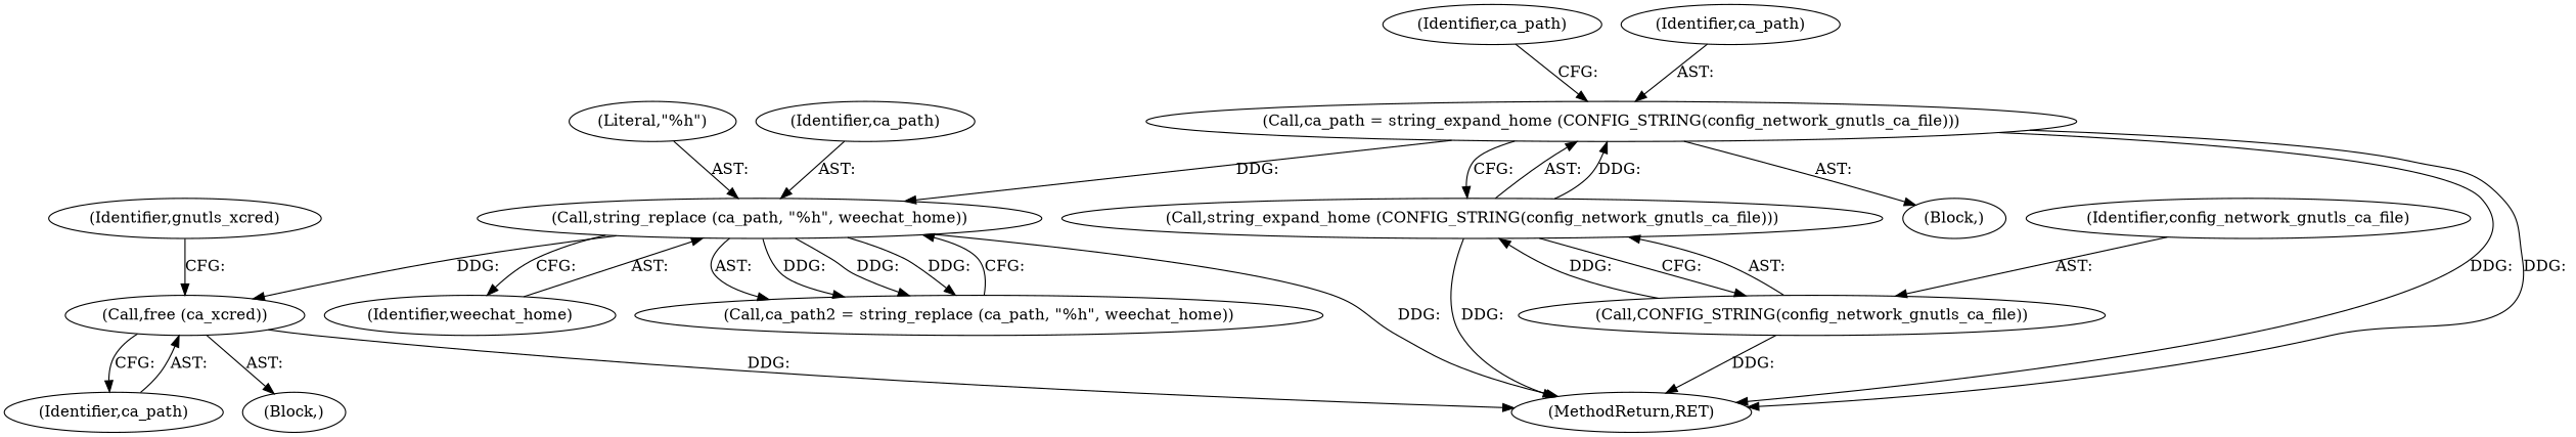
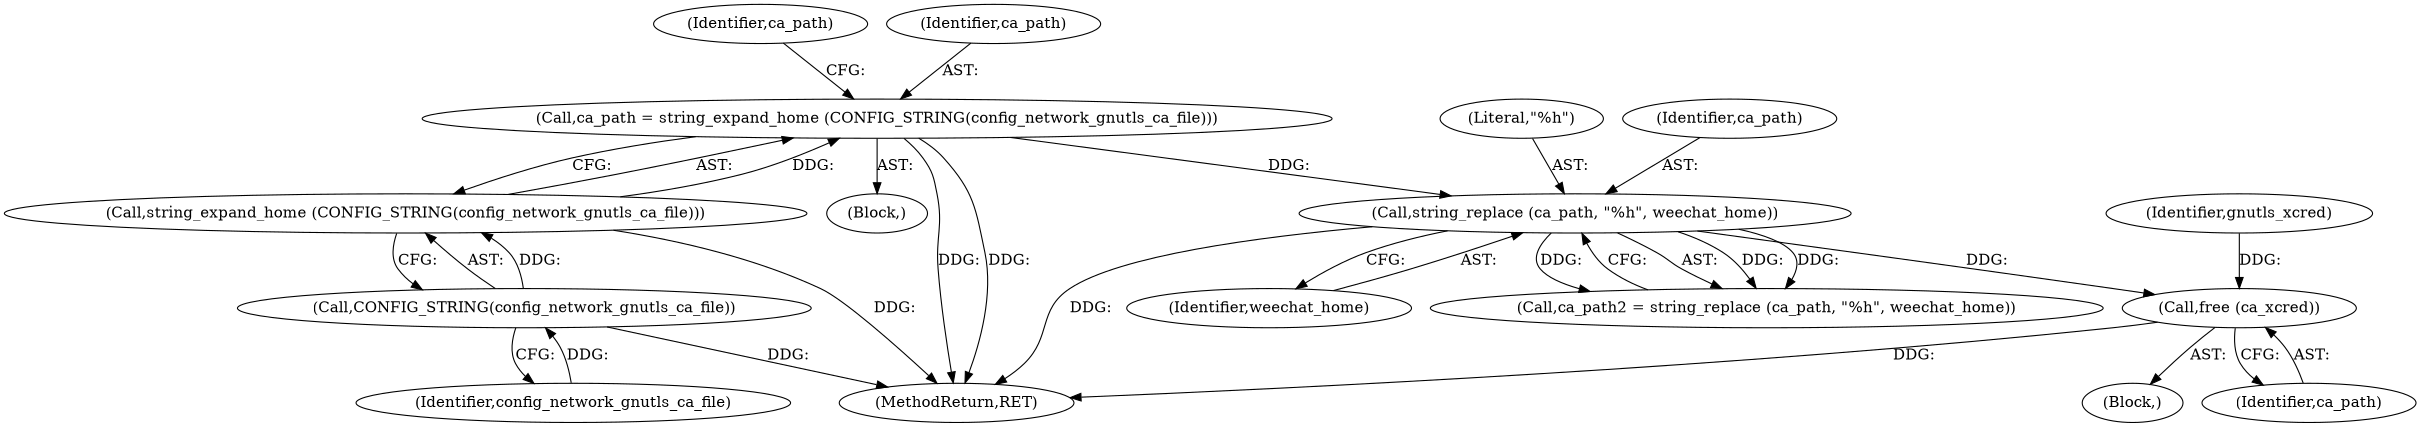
  digraph {
    n1 [label="(Call,free (ca_xcred))"]
    n2 [label="(MethodReturn,RET)"]
    n3 [label="(Identifier,ca_path)"]
    n4 [label="(Block,)"]
    n5 [label="(Call,string_replace (ca_path, \"%h\", weechat_home))"]
    n6 [label="(Identifier,weechat_home)"]
    n7 [label="(Call,ca_path2 = string_replace (ca_path, \"%h\", weechat_home))"]
    n8 [label="(Call,ca_path = string_expand_home (CONFIG_STRING(config_network_gnutls_ca_file)))"]
    n9 [label="(Call,string_expand_home (CONFIG_STRING(config_network_gnutls_ca_file)))"]
    n10 [label="(Block,)"]
    n11 [label="(Call,CONFIG_STRING(config_network_gnutls_ca_file))"]
    n12 [label="(Identifier,config_network_gnutls_ca_file)"]
    n13 [label="(Identifier,ca_path)"]
    n14 [label="(Literal,\"%h\")"]
    n15 [label="(Identifier,ca_path)"]
    n16 [label="(Identifier,gnutls_xcred)"]
    n17 [label="(Identifier,ca_path)"]
    n1 -> n2 [label="DDG: "]
    n1 -> n3 [label="CFG: "]
    n1 -> n4 [label="AST: "]
    n3 -> n1 [label="AST: "]
    n5 -> n1 [label="DDG: "]
    n5 -> n2 [label="DDG: "]
    n5 -> n6 [label="CFG: "]
    n5 -> n7 [label="AST: "]
    n5 -> n7 [label="DDG: "]
    n5 -> n7 [label="DDG: "]
    n5 -> n7 [label="DDG: "]
    n6 -> n5 [label="AST: "]
    n7 -> n5 [label="CFG: "]
    n8 -> n2 [label="DDG: "]
    n8 -> n2 [label="DDG: "]
    n8 -> n5 [label="DDG: "]
    n8 -> n9 [label="CFG: "]
    n8 -> n10 [label="AST: "]
    n9 -> n2 [label="DDG: "]
    n9 -> n8 [label="AST: "]
    n9 -> n8 [label="DDG: "]
    n9 -> n11 [label="CFG: "]
    n11 -> n2 [label="DDG: "]
    n11 -> n9 [label="AST: "]
    n11 -> n9 [label="DDG: "]
-   n12 -> n11 [label="AST: "]
+   n11 -> n12 [label="CFG: "]
+   n12 -> n11 [label="DDG: "]
    n13 -> n8 [label="CFG: "]
    n14 -> n5 [label="AST: "]
    n15 -> n8 [label="AST: "]
-   n16 -> n1 [label="CFG: "]
+   n16 -> n1 [label="DDG: "]
    n17 -> n5 [label="AST: "]
  }
